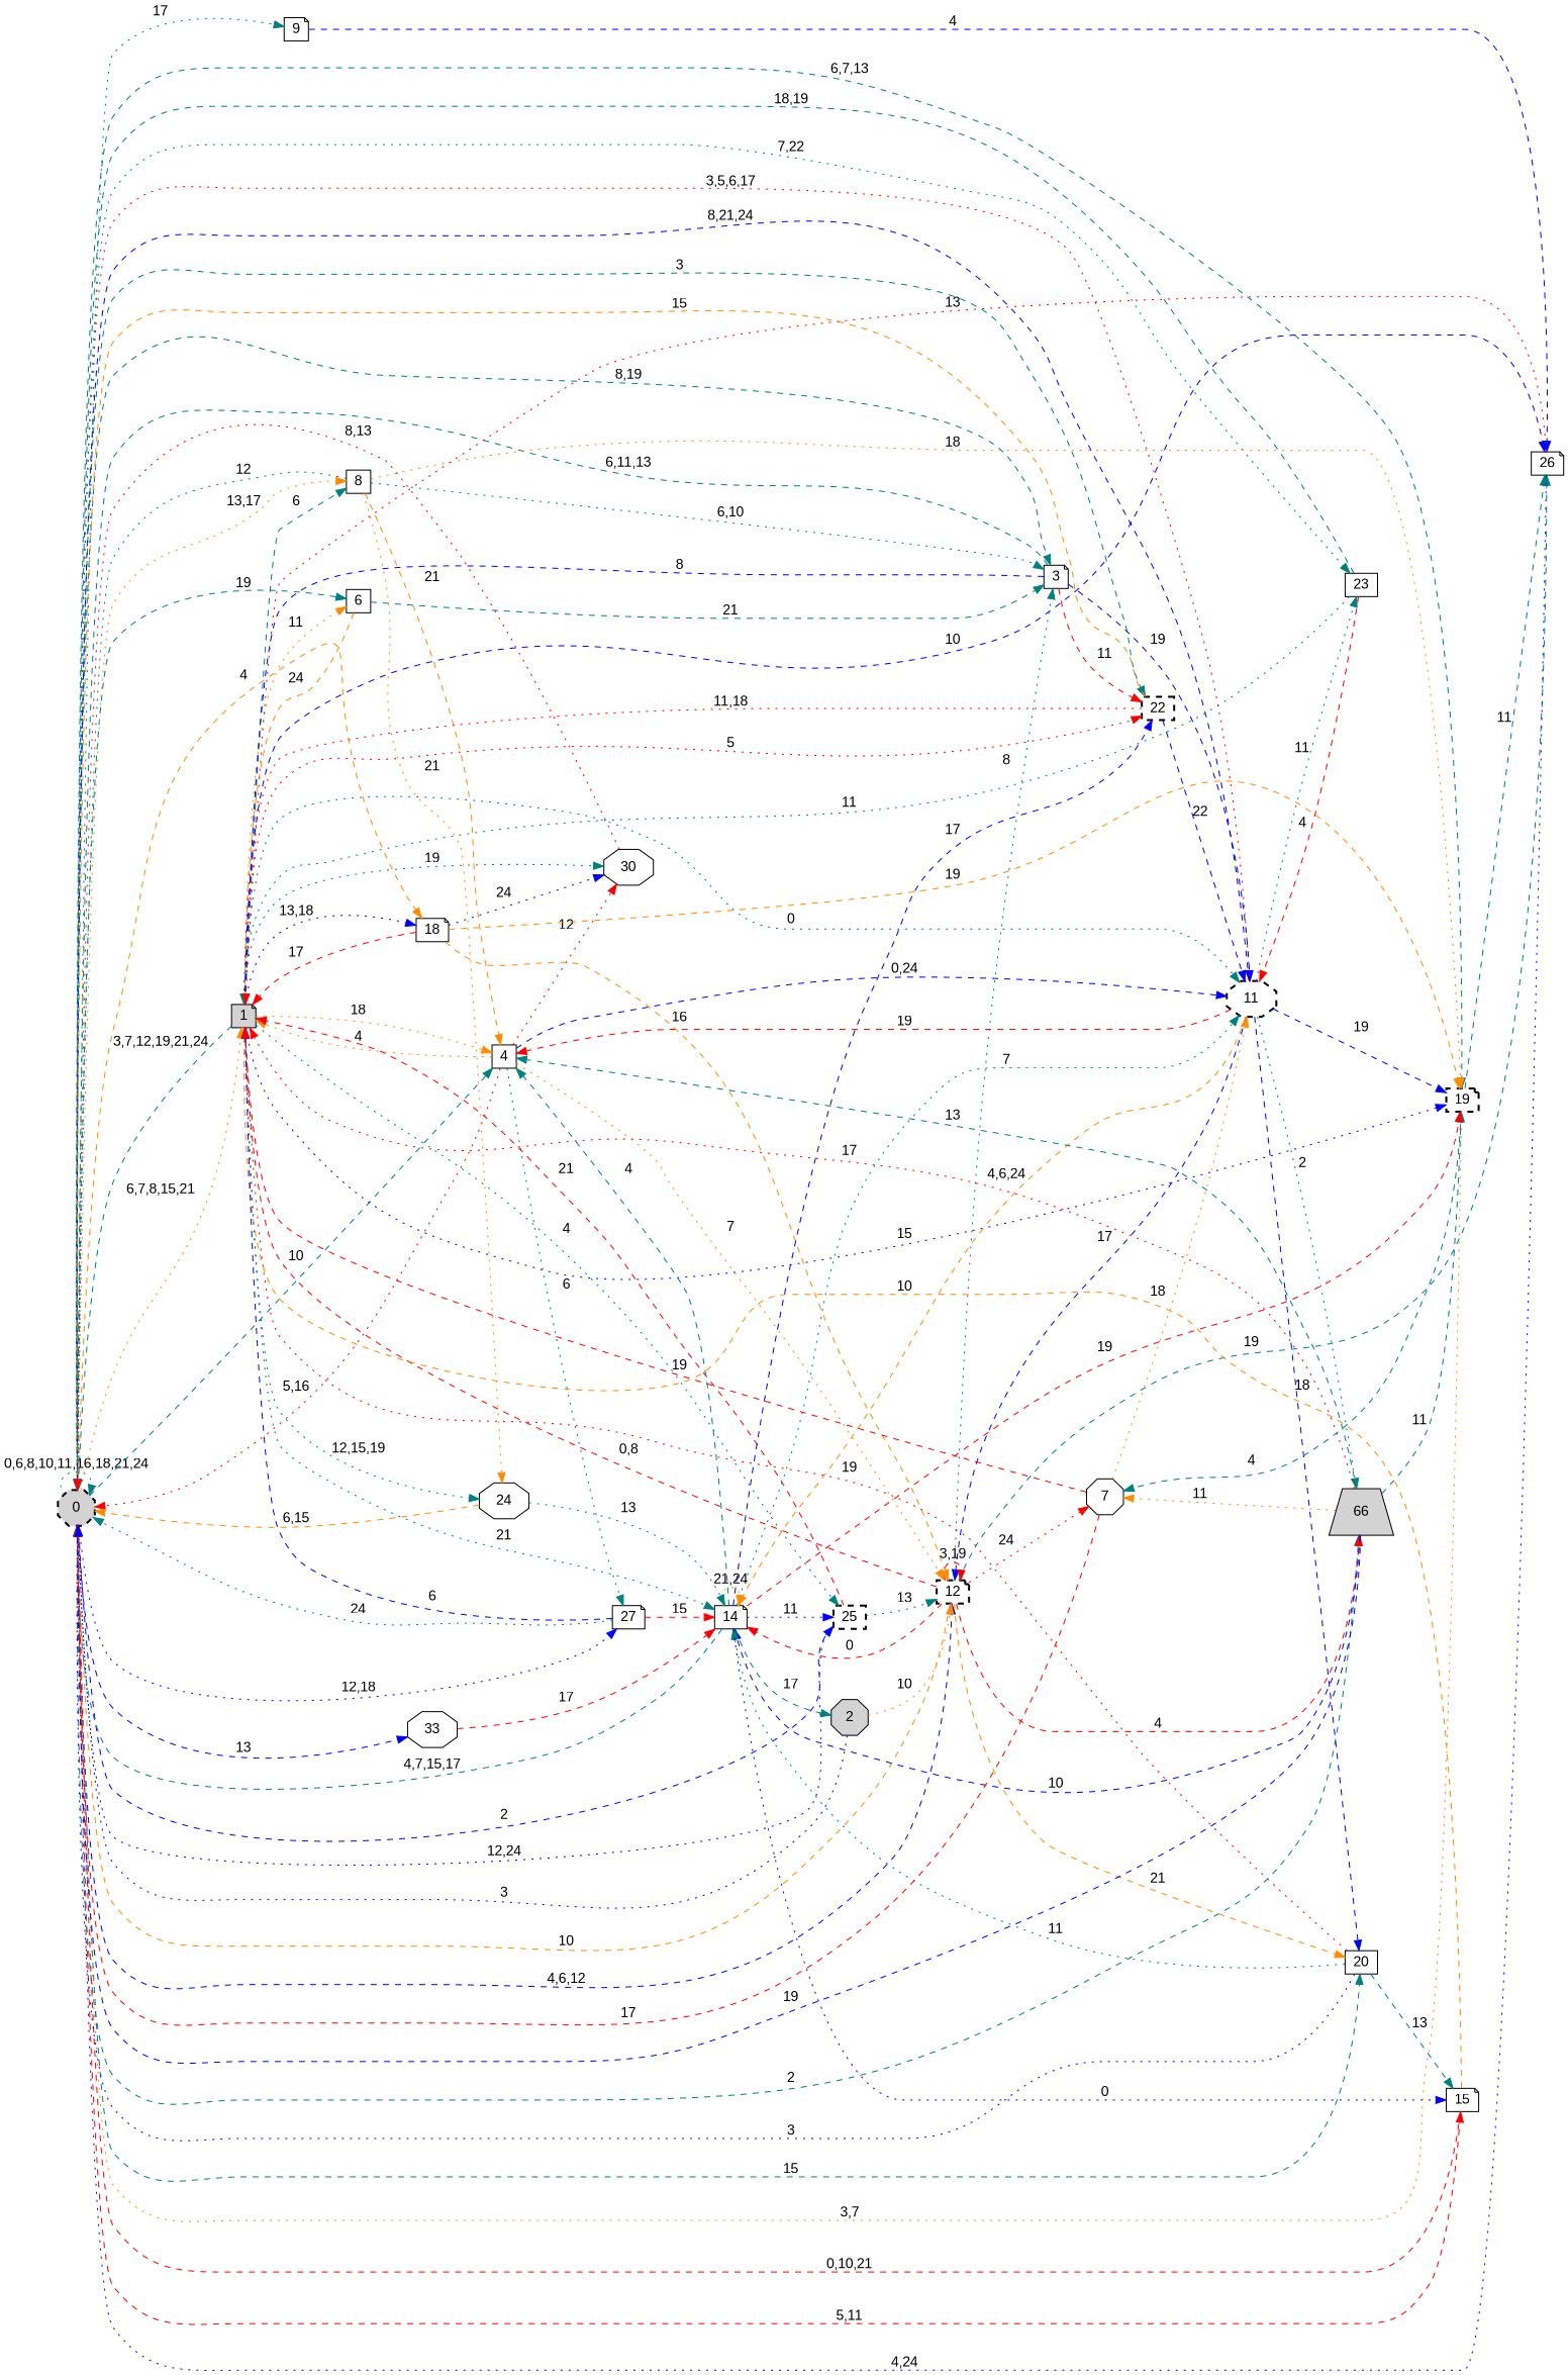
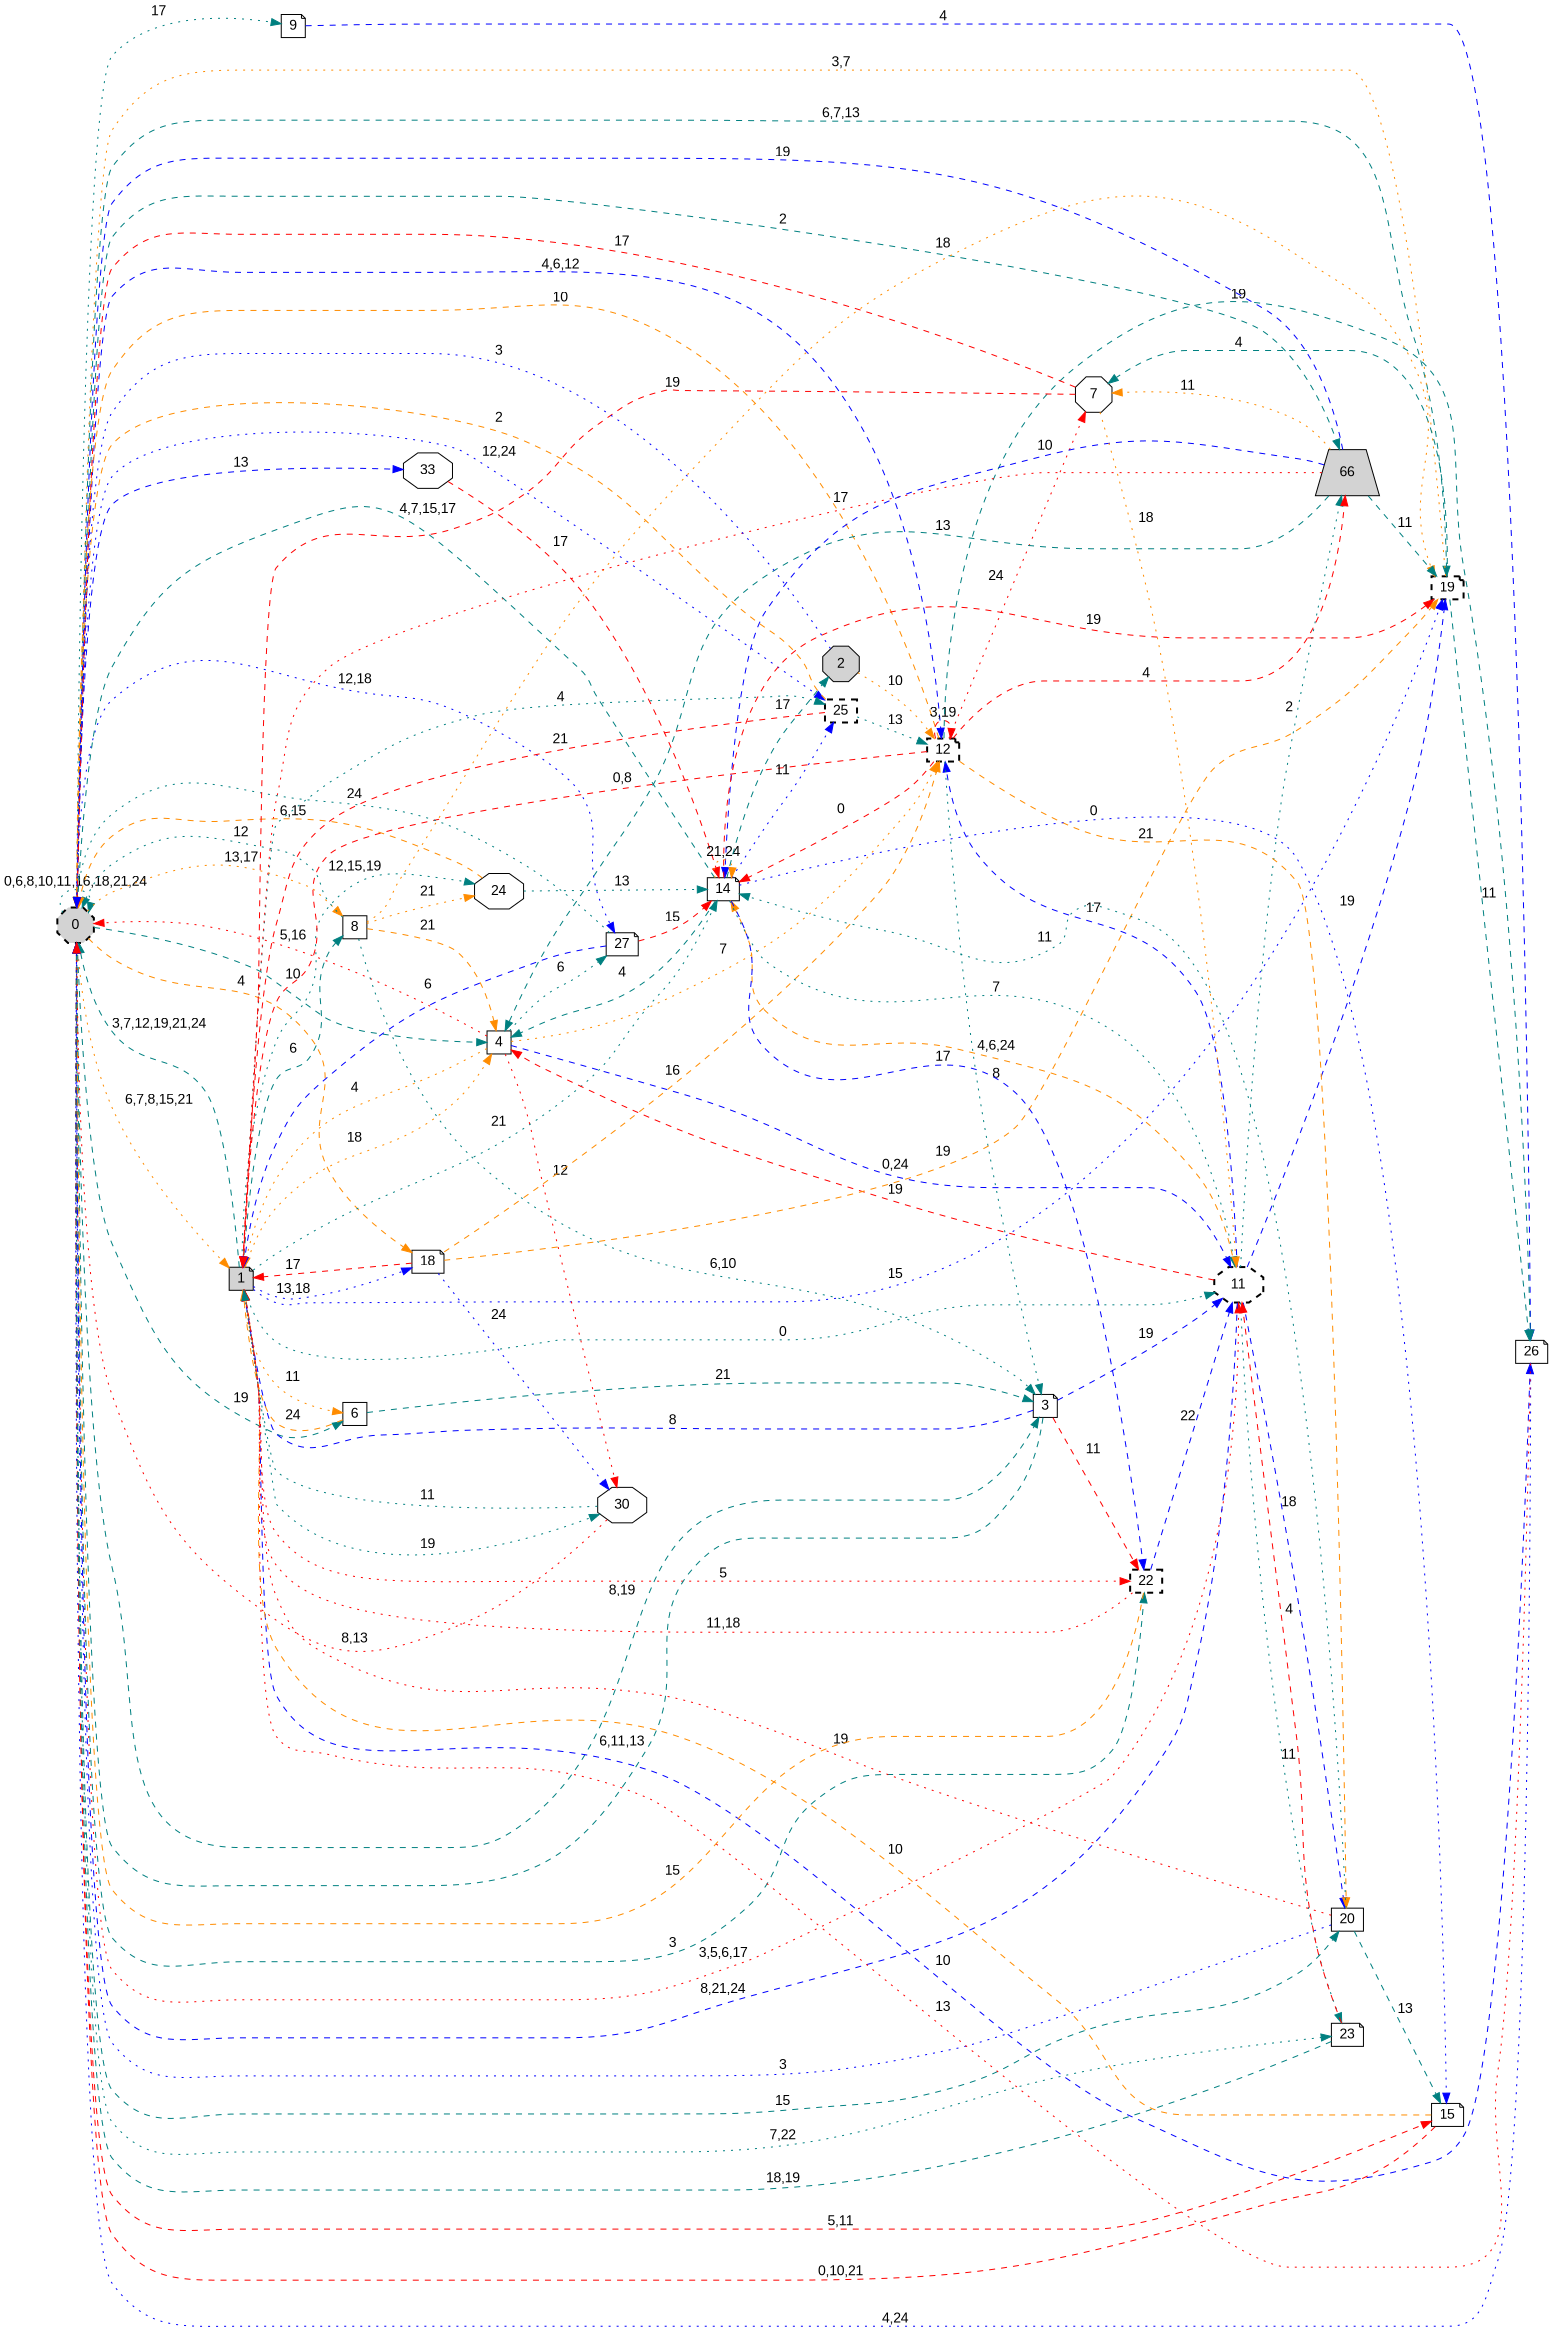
  digraph {
    rankdir=LR
    node [fontname=Arial shape=note]
    edge [color=teal fontname=Arial style=dashed]
    n1 [height=0.1 label=0 shape=octagon style="filled,bold,dashed" width=0.1]
    n2 [height=0.1 label=1 style=filled width=0.1]
    n3 [height=0.1 label=3 width=0.1]
    n4 [height=0.1 label=4 shape=box width=0.1]
    n5 [height=0.1 label=6 shape=box width=0.1]
    n6 [height=0.1 label=8 shape=box width=0.1]
    n7 [height=0.1 label=9 width=0.1]
    n8 [height=0.1 label=11 shape=octagon style="bold,dashed" width=0.1]
    n9 [height=0.1 label=12 style="bold,dashed" width=0.1]
    n10 [height=0.1 label=15 width=0.1]
    n11 [height=0.1 label=66 shape=trapezium style=filled width=0.1]
    n12 [height=0.1 label=18 width=0.1]
    n13 [height=0.1 label=19 style="bold,dashed" width=0.1]
    n14 [height=0.1 label=20 shape=box width=0.1]
    n15 [height=0.1 label=22 shape=box style="bold,dashed" width=0.1]
-   n16 [height=0.1 label=23 shape=box width=0.1]
+   n16 [height=0.1 label=23 width=0.1]
    n17 [height=0.1 label=25 shape=box style="bold,dashed" width=0.1]
    n18 [height=0.1 label=27 width=0.1]
    n19 [height=0.1 label=33 shape=octagon width=0.1]
    n20 [height=0.1 label=14 width=0.1]
    n21 [height=0.1 label=24 shape=octagon width=0.1]
    n22 [height=0.1 label=26 width=0.1]
    n23 [height=0.1 label=30 shape=octagon width=0.1]
    n24 [height=0.1 label=7 shape=octagon width=0.1]
    n25 [height=0.1 label=2 shape=octagon style=filled width=0.1]
    n1 -> n1 [label="0,6,8,10,11,16,18,21,24" style=dotted]
    n1 -> n2 [color=darkorange label="6,7,8,15,21" style=dotted]
    n1 -> n3 [label="8,19"]
    n1 -> n4 [label=10]
    n1 -> n5 [label=19]
    n1 -> n6 [color=darkorange label="13,17" style=dotted]
    n1 -> n7 [label=17 style=dotted]
    n1 -> n8 [color=red label="3,5,6,17" style=dotted]
    n1 -> n9 [color=blue label="4,6,12"]
    n1 -> n10 [color=red label="5,11"]
    n1 -> n11 [label=2]
    n1 -> n12 [color=darkorange label=4]
    n1 -> n13 [label="6,7,13"]
    n1 -> n14 [label=15]
    n1 -> n15 [label=3]
    n1 -> n16 [label="7,22" style=dotted]
    n1 -> n17 [color=blue label="12,24" style=dotted]
    n1 -> n18 [color=blue label="12,18" style=dotted]
    n1 -> n19 [color=blue label=13]
    n2 -> n1 [label="3,7,12,19,21,24"]
    n2 -> n4 [color=darkorange label=18 style=dotted]
    n2 -> n5 [color=darkorange label=11 style=dotted]
    n2 -> n6 [label=6]
    n2 -> n8 [label=0 style=dotted]
    n2 -> n12 [color=blue label="13,18" style=dotted]
    n2 -> n13 [color=blue label=15 style=dotted]
    n2 -> n15 [color=red label=5 style=dotted]
    n2 -> n17 [label=4 style=dotted]
    n2 -> n20 [label=21 style=dotted]
    n2 -> n21 [label="12,15,19" style=dotted]
    n2 -> n22 [color=blue label=10]
    n2 -> n23 [label=19 style=dotted]
    n3 -> n1 [label="6,11,13"]
    n3 -> n2 [color=blue label=8]
    n3 -> n8 [color=blue label=19]
    n3 -> n15 [color=red label=11]
    n4 -> n1 [color=red label="5,16" style=dotted]
    n4 -> n2 [color=darkorange label=4 style=dotted]
    n4 -> n8 [color=blue label="0,24"]
    n4 -> n9 [color=darkorange label=7 style=dotted]
    n4 -> n18 [label=6 style=dotted]
    n4 -> n23 [color=red label=12 style=dotted]
    n5 -> n2 [color=darkorange label=24]
    n5 -> n3 [label=21]
    n6 -> n1 [label=12 style=dotted]
    n6 -> n3 [label="6,10" style=dotted]
    n6 -> n4 [color=darkorange label=21]
    n6 -> n13 [color=darkorange label=18 style=dotted]
    n6 -> n21 [color=darkorange label=21 style=dotted]
    n7 -> n22 [color=blue label=4]
    n8 -> n1 [color=blue label="8,21,24"]
    n8 -> n4 [color=red label=19]
    n8 -> n9 [color=blue label=17]
    n8 -> n11 [label=2 style=dotted]
    n8 -> n13 [color=blue label=19]
    n8 -> n14 [color=blue label=18]
    n8 -> n16 [label=11 style=dotted]
    n8 -> n20 [color=darkorange label="4,6,24"]
    n9 -> n1 [color=darkorange label=10]
    n9 -> n2 [color=red label="0,8"]
    n9 -> n3 [label=8 style=dotted]
    n9 -> n9 [color=red label="3,19"]
    n9 -> n11 [color=red label=4]
    n9 -> n14 [color=darkorange label=21]
    n9 -> n20 [color=red label=0]
    n9 -> n22 [label=19]
    n9 -> n24 [color=red label=24 style=dotted]
    n10 -> n1 [color=red label="0,10,21"]
    n10 -> n2 [color=darkorange label=10]
    n11 -> n1 [color=blue label=19]
    n11 -> n2 [color=red label=17 style=dotted]
    n11 -> n4 [label=13]
    n11 -> n13 [label=11]
    n11 -> n20 [color=blue label=10]
    n11 -> n24 [color=darkorange label=11 style=dotted]
    n12 -> n2 [color=red label=17]
    n12 -> n9 [color=darkorange label=16]
    n12 -> n13 [color=darkorange label=19]
    n12 -> n23 [color=blue label=24 style=dotted]
    n13 -> n1 [color=darkorange label="3,7" style=dotted]
    n13 -> n22 [label=11]
    n13 -> n24 [label=4]
    n14 -> n1 [color=blue label=3 style=dotted]
    n14 -> n2 [color=red label=19 style=dotted]
    n14 -> n10 [label=13]
    n14 -> n20 [label=11 style=dotted]
    n15 -> n1 [color=darkorange label=15]
    n15 -> n2 [color=red label="11,18" style=dotted]
    n15 -> n8 [color=blue label=22]
    n16 -> n1 [label="18,19"]
    n16 -> n8 [color=red label=4]
-   n17 -> n1 [color=blue label=2]
+   n17 -> n1 [color=darkorange label=2]
    n17 -> n2 [color=red label=21]
    n17 -> n9 [label=13 style=dotted]
    n18 -> n1 [label=24 style=dotted]
    n18 -> n2 [color=blue label=6]
    n18 -> n20 [color=red label=15]
    n19 -> n20 [color=red label=17]
    n20 -> n1 [label="4,7,15,17"]
    n20 -> n4 [label=4]
    n20 -> n8 [label=7 style=dotted]
    n20 -> n10 [color=blue label=0 style=dotted]
    n20 -> n13 [color=red label=19]
    n20 -> n15 [color=blue label=17]
    n20 -> n17 [color=blue label=11 style=dotted]
    n20 -> n20 [color=darkorange label="21,24" style=dotted]
    n20 -> n25 [label=17]
    n21 -> n1 [color=darkorange label="6,15"]
    n21 -> n20 [label=13 style=dotted]
    n22 -> n1 [color=blue label="4,24" style=dotted]
    n22 -> n2 [color=red label=13 style=dotted]
    n23 -> n1 [color=red label="8,13" style=dotted]
-   n16 -> n2 [label=11 style=dotted]
+   n23 -> n2 [label=11 style=dotted]
    n24 -> n1 [color=red label=17]
    n24 -> n2 [color=red label=19]
    n24 -> n8 [color=darkorange label=18 style=dotted]
    n25 -> n1 [color=blue label=3 style=dotted]
    n25 -> n9 [color=darkorange label=10 style=dotted]
  }
